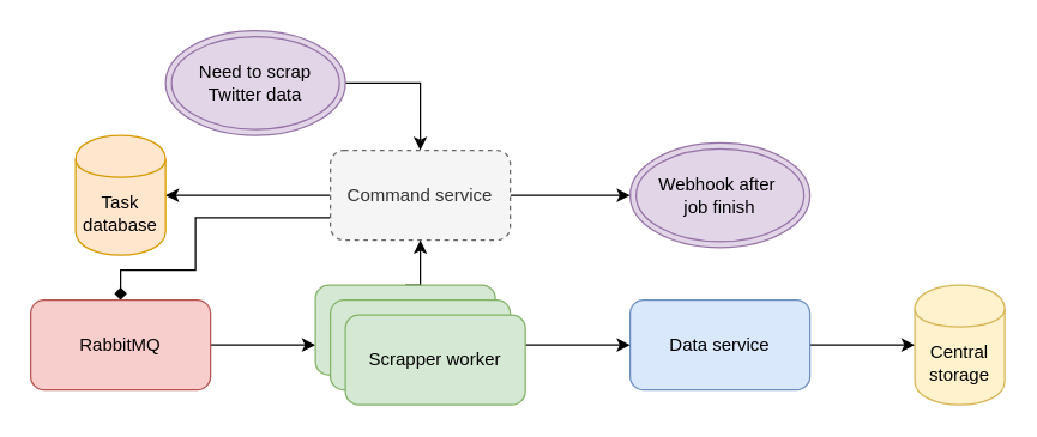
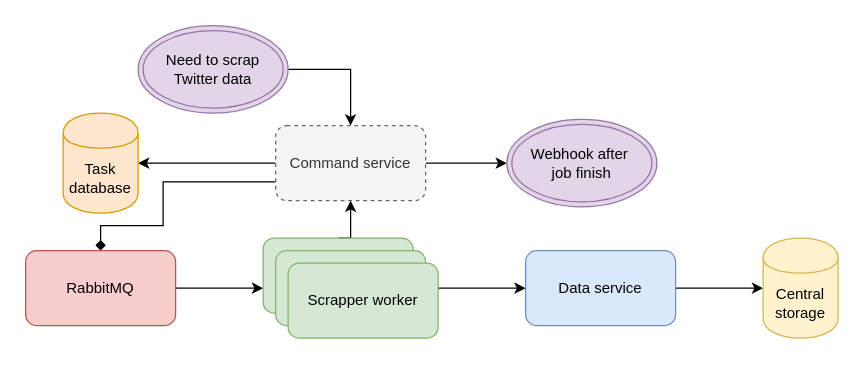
  <mxCell id="0" />
  <mxCell id="1" parent="0" />
  <mxCell id="2" style="edgeStyle=orthogonalEdgeStyle;rounded=0;orthogonalLoop=1;jettySize=auto;html=1;entryX=1;entryY=0.5;entryDx=0;entryDy=0;" edge="1" parent="1" source="5" target="10"><mxGeometry relative="1" as="geometry" /></mxCell>
  <mxCell id="3" style="edgeStyle=orthogonalEdgeStyle;rounded=0;orthogonalLoop=1;jettySize=auto;html=1;exitX=0;exitY=0.75;exitDx=0;exitDy=0;endArrow=diamond;" edge="1" parent="1" source="5" target="7"><mxGeometry relative="1" as="geometry"><Array as="points"><mxPoint x="130" y="145" /><mxPoint x="130" y="180" /><mxPoint x="80" y="180" /></Array></mxGeometry></mxCell>
  <mxCell id="4" style="edgeStyle=orthogonalEdgeStyle;rounded=0;orthogonalLoop=1;jettySize=auto;html=1;entryX=0;entryY=0.5;entryDx=0;entryDy=0;" edge="1" parent="1" source="5" target="16"><mxGeometry relative="1" as="geometry" /></mxCell>
  <mxCell id="5" value="Command service" style="rounded=1;whiteSpace=wrap;html=1;fillColor=#f5f5f5;strokeColor=#666666;fontColor=#333333;dashed=1;" vertex="1" parent="1"><mxGeometry x="220" y="100" width="120" height="60" as="geometry" /></mxCell>
  <mxCell id="6" style="edgeStyle=orthogonalEdgeStyle;rounded=0;orthogonalLoop=1;jettySize=auto;html=1;exitX=1;exitY=0.5;exitDx=0;exitDy=0;" edge="1" parent="1" source="7" target="9"><mxGeometry relative="1" as="geometry"><Array as="points"><mxPoint x="180" y="230" /><mxPoint x="180" y="230" /></Array></mxGeometry></mxCell>
  <mxCell id="7" value="RabbitMQ" style="rounded=1;whiteSpace=wrap;html=1;fillColor=#f8cecc;strokeColor=#b85450;" vertex="1" parent="1"><mxGeometry x="20" y="200" width="120" height="60" as="geometry" /></mxCell>
  <mxCell id="8" style="edgeStyle=orthogonalEdgeStyle;rounded=0;orthogonalLoop=1;jettySize=auto;html=1;exitX=0.5;exitY=0;exitDx=0;exitDy=0;entryX=0.5;entryY=1;entryDx=0;entryDy=0;" edge="1" parent="1" source="9" target="5"><mxGeometry relative="1" as="geometry" /></mxCell>
  <mxCell id="9" value="Scrapper worker" style="rounded=1;whiteSpace=wrap;html=1;fillColor=#d5e8d4;strokeColor=#82b366;" vertex="1" parent="1"><mxGeometry x="210" y="190" width="120" height="60" as="geometry" /></mxCell>
  <mxCell id="10" value="Task&lt;br&gt;database" style="shape=cylinder;whiteSpace=wrap;html=1;boundedLbl=1;backgroundOutline=1;fillColor=#ffe6cc;strokeColor=#d79b00;" vertex="1" parent="1"><mxGeometry x="50" y="90" width="60" height="80" as="geometry" /></mxCell>
  <mxCell id="11" style="edgeStyle=orthogonalEdgeStyle;rounded=0;orthogonalLoop=1;jettySize=auto;html=1;entryX=0;entryY=0.5;entryDx=0;entryDy=0;" edge="1" parent="1" source="12" target="13"><mxGeometry relative="1" as="geometry" /></mxCell>
  <mxCell id="12" value="Data service" style="rounded=1;whiteSpace=wrap;html=1;fillColor=#dae8fc;strokeColor=#6c8ebf;" vertex="1" parent="1"><mxGeometry x="420" y="200" width="120" height="60" as="geometry" /></mxCell>
  <mxCell id="13" value="Central storage" style="shape=cylinder;whiteSpace=wrap;html=1;boundedLbl=1;backgroundOutline=1;fillColor=#fff2cc;strokeColor=#d6b656;" vertex="1" parent="1"><mxGeometry x="610" y="190" width="60" height="80" as="geometry" /></mxCell>
  <mxCell id="14" style="edgeStyle=orthogonalEdgeStyle;rounded=0;orthogonalLoop=1;jettySize=auto;html=1;entryX=0.5;entryY=0;entryDx=0;entryDy=0;exitX=1;exitY=0.5;exitDx=0;exitDy=0;" edge="1" parent="1" source="15" target="5"><mxGeometry relative="1" as="geometry" /></mxCell>
  <mxCell id="15" value="&lt;span style=&quot;font-family: &amp;#34;helvetica&amp;#34; ; font-size: 12px ; font-style: normal ; font-weight: normal ; letter-spacing: normal ; text-align: center ; text-indent: 0px ; text-transform: none ; word-spacing: 0px ; text-decoration: none ; float: none ; display: inline&quot;&gt;Need to scrap Twitter data&lt;/span&gt;" style="ellipse;shape=doubleEllipse;whiteSpace=wrap;html=1;fillColor=#e1d5e7;strokeColor=#9673a6;" vertex="1" parent="1"><mxGeometry x="110" y="20" width="120" height="70" as="geometry" /></mxCell>
- <mxCell id="16" value="Webhook after&amp;nbsp;&lt;br&gt;job finish" style="ellipse;shape=doubleEllipse;whiteSpace=wrap;html=1;fillColor=#e1d5e7;strokeColor=#9673a6;" vertex="1" parent="1"><mxGeometry x="420" y="95" width="120" height="70" as="geometry" /></mxCell>
+ <mxCell id="16" value="Webhook after&amp;nbsp;&lt;br&gt;job finish" style="ellipse;shape=doubleEllipse;whiteSpace=wrap;html=1;fillColor=#e1d5e7;strokeColor=#9673a6;" vertex="1" parent="1"><mxGeometry x="405" y="95" width="120" height="70" as="geometry" /></mxCell>
  <mxCell id="17" value="Scrapper worker" style="rounded=1;whiteSpace=wrap;html=1;fillColor=#d5e8d4;strokeColor=#82b366;" vertex="1" parent="1"><mxGeometry x="220" y="200" width="120" height="60" as="geometry" /></mxCell>
  <mxCell id="18" style="edgeStyle=orthogonalEdgeStyle;rounded=0;orthogonalLoop=1;jettySize=auto;html=1;entryX=0;entryY=0.5;entryDx=0;entryDy=0;" edge="1" parent="1" source="19" target="12"><mxGeometry relative="1" as="geometry"><Array as="points"><mxPoint x="380" y="230" /><mxPoint x="380" y="230" /></Array></mxGeometry></mxCell>
  <mxCell id="19" value="Scrapper worker" style="rounded=1;whiteSpace=wrap;html=1;fillColor=#d5e8d4;strokeColor=#82b366;" vertex="1" parent="1"><mxGeometry x="230" y="210" width="120" height="60" as="geometry" /></mxCell>
